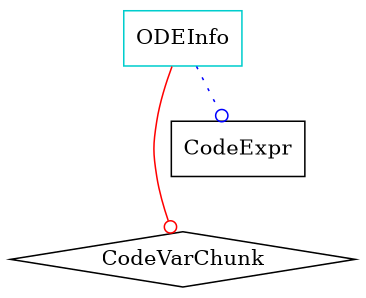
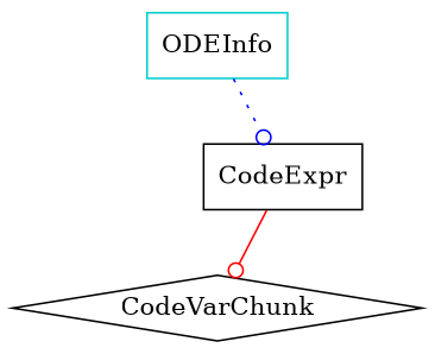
  digraph {
    node [shape=box]
    edge [arrowhead=odot]
    n1 [color=cyan3 label=ODEInfo]
    CodeVarChunk [shape=diamond]
    CodeExpr
-   n1 -> CodeVarChunk [color=red style=solid]
+   CodeExpr -> CodeVarChunk [color=red style=solid]
    n1 -> CodeExpr [color=blue style=dotted]
  }
